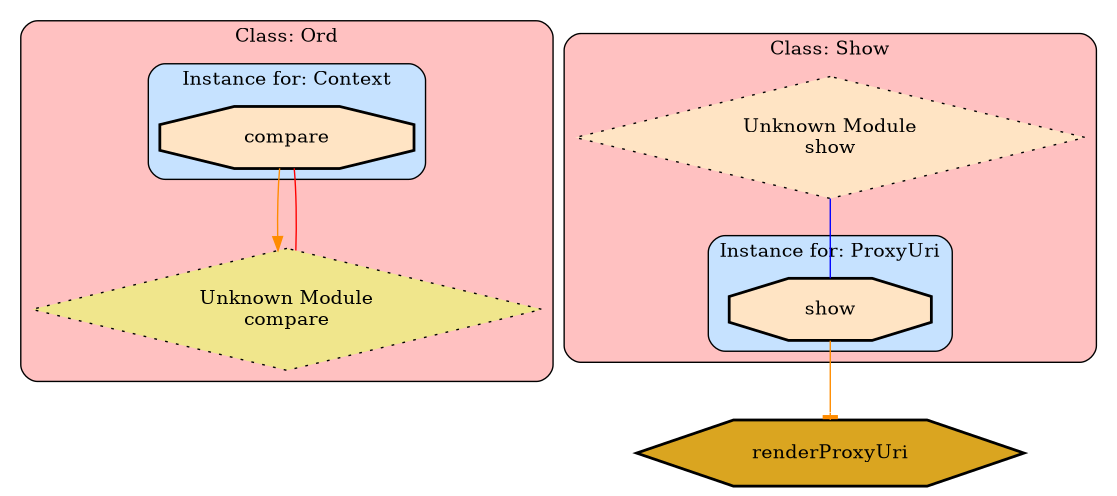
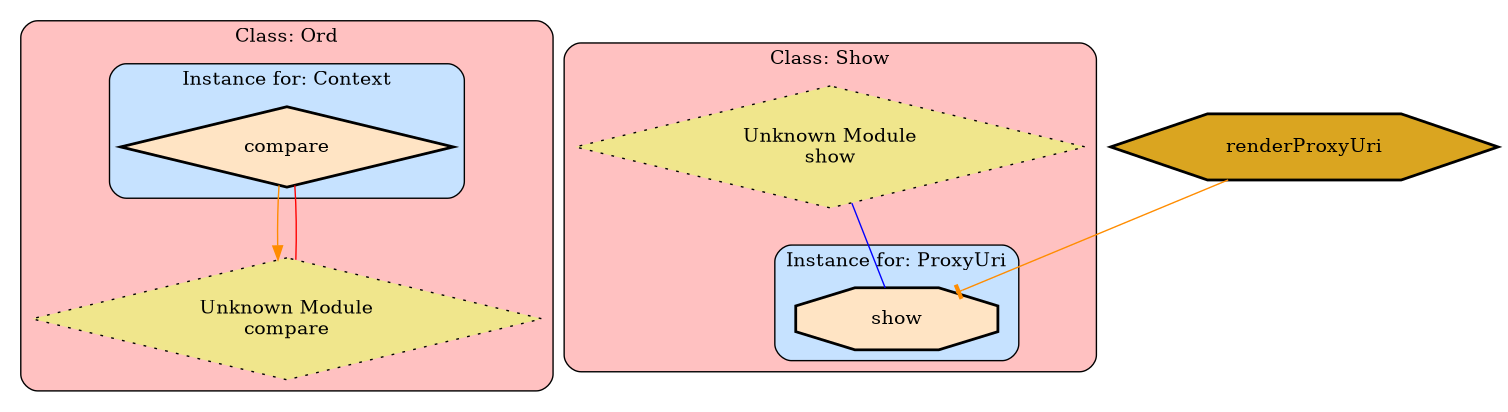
  digraph {
    node [fillcolor=bisque margin="0.4,0.1" shape=octagon style="filled,bold"]
    edge [color=darkorange penwidth=1 style=bold]
-   n1 [label=compare]
+   n1 [label=compare shape=diamond]
    n2 [fillcolor=khaki label="Unknown Module\ncompare" shape=diamond style="filled,dotted"]
    n3 [label=show]
-   n4 [label="Unknown Module\nshow" shape=diamond style="filled,dotted"]
+   n4 [fillcolor=khaki label="Unknown Module\nshow" shape=diamond style="filled,dotted"]
    n5 [fillcolor=goldenrod label=renderProxyUri shape=hexagon]
    subgraph cluster_1 {
      fillcolor=rosybrown1
      label="Class: Ord"
      style="filled,rounded"
      n2
      subgraph cluster_2 {
        fillcolor=slategray1
        label="Instance for: Context"
        style="filled,rounded"
        n1
      }
    }
    subgraph cluster_3 {
      fillcolor=rosybrown1
      label="Class: Show"
      style="filled,rounded"
      n4
      subgraph cluster_4 {
        fillcolor=slategray1
        label="Instance for: ProxyUri"
        style="filled,rounded"
        n3
      }
    }
    n1 -> n2 [arrowhead=normal]
    n2 -> n1 [color=red dir=none]
-   n3 -> n5 [arrowhead=tee]
+   n5 -> n3 [arrowhead=tee]
    n4 -> n3 [color=blue dir=none]
  }
